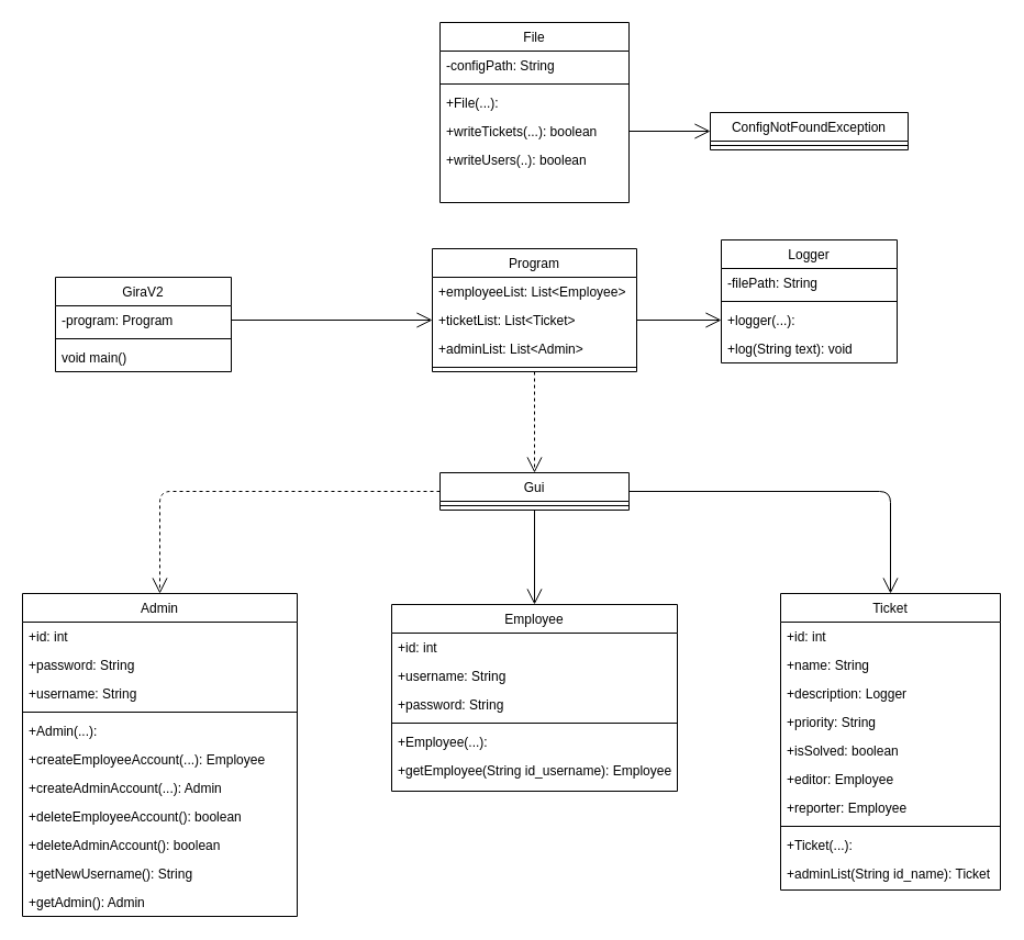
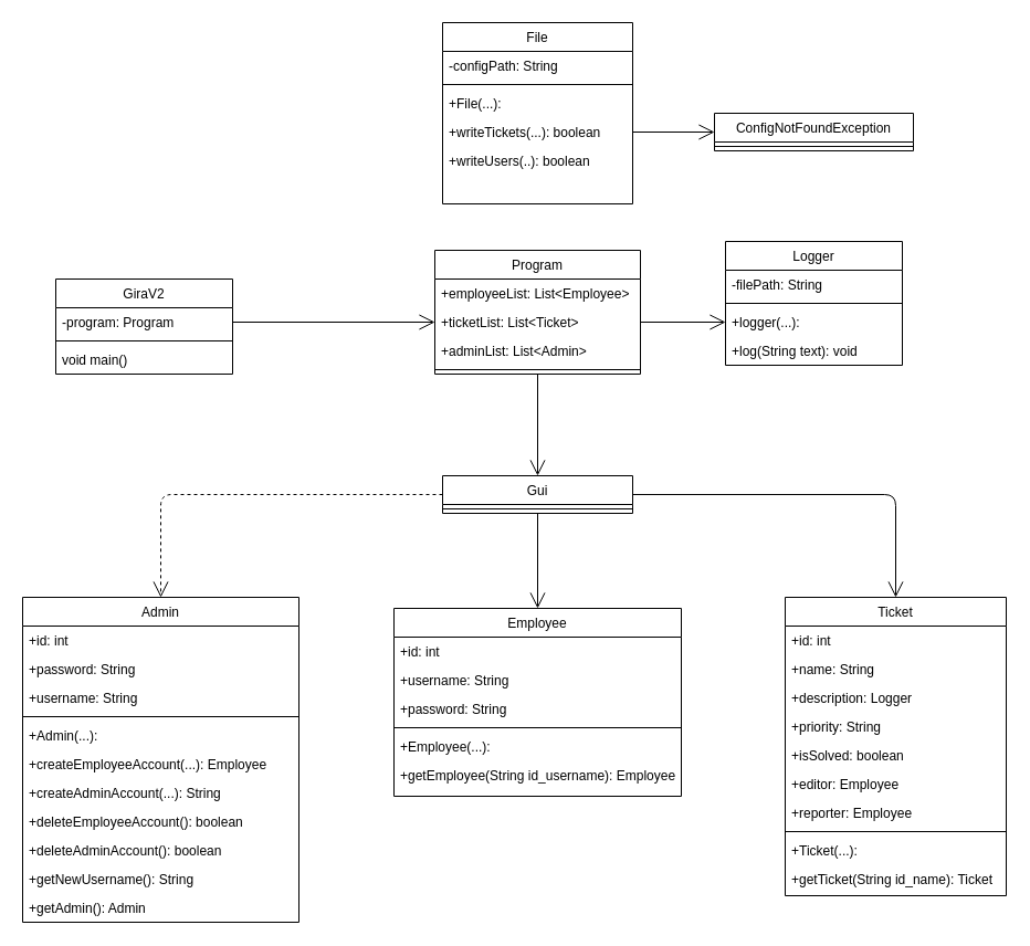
  <mxCell id="0" />
  <mxCell id="1" parent="0" />
  <mxCell id="2" value="Admin" style="swimlane;fontStyle=0;align=center;verticalAlign=top;childLayout=stackLayout;horizontal=1;startSize=26;horizontalStack=0;resizeParent=1;resizeLast=0;collapsible=1;marginBottom=0;rounded=0;shadow=0;strokeWidth=1;" parent="1" vertex="1"><mxGeometry x="20" y="540" width="250" height="294" as="geometry"><mxRectangle x="230" y="140" width="160" height="26" as="alternateBounds" /></mxGeometry></mxCell>
  <mxCell id="3" value="+id: int" style="text;align=left;verticalAlign=top;spacingLeft=4;spacingRight=4;overflow=hidden;rotatable=0;points=[[0,0.5],[1,0.5]];portConstraint=eastwest;rounded=0;shadow=0;html=0;" vertex="1" parent="2"><mxGeometry y="26" width="250" height="26" as="geometry" /></mxCell>
  <mxCell id="4" value="+password: String" style="text;align=left;verticalAlign=top;spacingLeft=4;spacingRight=4;overflow=hidden;rotatable=0;points=[[0,0.5],[1,0.5]];portConstraint=eastwest;rounded=0;shadow=0;html=0;" vertex="1" parent="2"><mxGeometry y="52" width="250" height="26" as="geometry" /></mxCell>
  <mxCell id="5" value="+username: String" style="text;align=left;verticalAlign=top;spacingLeft=4;spacingRight=4;overflow=hidden;rotatable=0;points=[[0,0.5],[1,0.5]];portConstraint=eastwest;rounded=0;shadow=0;html=0;" vertex="1" parent="2"><mxGeometry y="78" width="250" height="26" as="geometry" /></mxCell>
  <mxCell id="6" value="" style="line;html=1;strokeWidth=1;align=left;verticalAlign=middle;spacingTop=-1;spacingLeft=3;spacingRight=3;rotatable=0;labelPosition=right;points=[];portConstraint=eastwest;" parent="2" vertex="1"><mxGeometry y="104" width="250" height="8" as="geometry" /></mxCell>
  <mxCell id="7" value="+Admin(...):" style="text;align=left;verticalAlign=top;spacingLeft=4;spacingRight=4;overflow=hidden;rotatable=0;points=[[0,0.5],[1,0.5]];portConstraint=eastwest;" parent="2" vertex="1"><mxGeometry y="112" width="250" height="26" as="geometry" /></mxCell>
  <mxCell id="8" value="+createEmployeeAccount(...): Employee" style="text;align=left;verticalAlign=top;spacingLeft=4;spacingRight=4;overflow=hidden;rotatable=0;points=[[0,0.5],[1,0.5]];portConstraint=eastwest;" parent="2" vertex="1"><mxGeometry y="138" width="250" height="26" as="geometry" /></mxCell>
- <mxCell id="9" value="+createAdminAccount(...): Admin" style="text;align=left;verticalAlign=top;spacingLeft=4;spacingRight=4;overflow=hidden;rotatable=0;points=[[0,0.5],[1,0.5]];portConstraint=eastwest;" parent="2" vertex="1"><mxGeometry y="164" width="250" height="26" as="geometry" /></mxCell>
+ <mxCell id="9" value="+createAdminAccount(...): String" style="text;align=left;verticalAlign=top;spacingLeft=4;spacingRight=4;overflow=hidden;rotatable=0;points=[[0,0.5],[1,0.5]];portConstraint=eastwest;" parent="2" vertex="1"><mxGeometry y="164" width="250" height="26" as="geometry" /></mxCell>
  <mxCell id="10" value="+deleteEmployeeAccount(): boolean" style="text;align=left;verticalAlign=top;spacingLeft=4;spacingRight=4;overflow=hidden;rotatable=0;points=[[0,0.5],[1,0.5]];portConstraint=eastwest;" parent="2" vertex="1"><mxGeometry y="190" width="250" height="26" as="geometry" /></mxCell>
  <mxCell id="11" value="+deleteAdminAccount(): boolean" style="text;align=left;verticalAlign=top;spacingLeft=4;spacingRight=4;overflow=hidden;rotatable=0;points=[[0,0.5],[1,0.5]];portConstraint=eastwest;" parent="2" vertex="1"><mxGeometry y="216" width="250" height="26" as="geometry" /></mxCell>
  <mxCell id="12" value="+getNewUsername(): String" style="text;align=left;verticalAlign=top;spacingLeft=4;spacingRight=4;overflow=hidden;rotatable=0;points=[[0,0.5],[1,0.5]];portConstraint=eastwest;" parent="2" vertex="1"><mxGeometry y="242" width="250" height="26" as="geometry" /></mxCell>
  <mxCell id="13" value="+getAdmin(): Admin" style="text;align=left;verticalAlign=top;spacingLeft=4;spacingRight=4;overflow=hidden;rotatable=0;points=[[0,0.5],[1,0.5]];portConstraint=eastwest;" parent="2" vertex="1"><mxGeometry y="268" width="250" height="26" as="geometry" /></mxCell>
  <mxCell id="14" value="GiraV2" style="swimlane;fontStyle=0;align=center;verticalAlign=top;childLayout=stackLayout;horizontal=1;startSize=26;horizontalStack=0;resizeParent=1;resizeLast=0;collapsible=1;marginBottom=0;rounded=0;shadow=0;strokeWidth=1;" parent="1" vertex="1"><mxGeometry x="50" y="252" width="160" height="86" as="geometry"><mxRectangle x="340" y="380" width="170" height="26" as="alternateBounds" /></mxGeometry></mxCell>
  <mxCell id="15" value="-program: Program" style="text;align=left;verticalAlign=top;spacingLeft=4;spacingRight=4;overflow=hidden;rotatable=0;points=[[0,0.5],[1,0.5]];portConstraint=eastwest;" parent="14" vertex="1"><mxGeometry y="26" width="160" height="26" as="geometry" /></mxCell>
  <mxCell id="16" value="" style="line;html=1;strokeWidth=1;align=left;verticalAlign=middle;spacingTop=-1;spacingLeft=3;spacingRight=3;rotatable=0;labelPosition=right;points=[];portConstraint=eastwest;" parent="14" vertex="1"><mxGeometry y="52" width="160" height="8" as="geometry" /></mxCell>
  <mxCell id="17" value="void main()" style="text;align=left;verticalAlign=top;spacingLeft=4;spacingRight=4;overflow=hidden;rotatable=0;points=[[0,0.5],[1,0.5]];portConstraint=eastwest;" parent="14" vertex="1"><mxGeometry y="60" width="160" height="26" as="geometry" /></mxCell>
  <mxCell id="18" value="Employee" style="swimlane;fontStyle=0;align=center;verticalAlign=top;childLayout=stackLayout;horizontal=1;startSize=26;horizontalStack=0;resizeParent=1;resizeLast=0;collapsible=1;marginBottom=0;rounded=0;shadow=0;strokeWidth=1;" parent="1" vertex="1"><mxGeometry x="356" y="550" width="260" height="170" as="geometry"><mxRectangle x="550" y="140" width="160" height="26" as="alternateBounds" /></mxGeometry></mxCell>
  <mxCell id="19" value="+id: int" style="text;align=left;verticalAlign=top;spacingLeft=4;spacingRight=4;overflow=hidden;rotatable=0;points=[[0,0.5],[1,0.5]];portConstraint=eastwest;rounded=0;shadow=0;html=0;" parent="18" vertex="1"><mxGeometry y="26" width="260" height="26" as="geometry" /></mxCell>
  <mxCell id="20" value="+username: String" style="text;align=left;verticalAlign=top;spacingLeft=4;spacingRight=4;overflow=hidden;rotatable=0;points=[[0,0.5],[1,0.5]];portConstraint=eastwest;rounded=0;shadow=0;html=0;" parent="18" vertex="1"><mxGeometry y="52" width="260" height="26" as="geometry" /></mxCell>
  <mxCell id="21" value="+password: String" style="text;align=left;verticalAlign=top;spacingLeft=4;spacingRight=4;overflow=hidden;rotatable=0;points=[[0,0.5],[1,0.5]];portConstraint=eastwest;rounded=0;shadow=0;html=0;" vertex="1" parent="18"><mxGeometry y="78" width="260" height="26" as="geometry" /></mxCell>
  <mxCell id="22" value="" style="line;html=1;strokeWidth=1;align=left;verticalAlign=middle;spacingTop=-1;spacingLeft=3;spacingRight=3;rotatable=0;labelPosition=right;points=[];portConstraint=eastwest;" parent="18" vertex="1"><mxGeometry y="104" width="260" height="8" as="geometry" /></mxCell>
  <mxCell id="23" value="+Employee(...):" style="text;align=left;verticalAlign=top;spacingLeft=4;spacingRight=4;overflow=hidden;rotatable=0;points=[[0,0.5],[1,0.5]];portConstraint=eastwest;" parent="18" vertex="1"><mxGeometry y="112" width="260" height="26" as="geometry" /></mxCell>
  <mxCell id="24" value="+getEmployee(String id_username): Employee" style="text;align=left;verticalAlign=top;spacingLeft=4;spacingRight=4;overflow=hidden;rotatable=0;points=[[0,0.5],[1,0.5]];portConstraint=eastwest;" parent="18" vertex="1"><mxGeometry y="138" width="260" height="26" as="geometry" /></mxCell>
  <mxCell id="25" value="Ticket" style="swimlane;fontStyle=0;align=center;verticalAlign=top;childLayout=stackLayout;horizontal=1;startSize=26;horizontalStack=0;resizeParent=1;resizeLast=0;collapsible=1;marginBottom=0;rounded=0;shadow=0;strokeWidth=1;" parent="1" vertex="1"><mxGeometry x="710" y="540" width="200" height="270" as="geometry"><mxRectangle x="230" y="140" width="160" height="26" as="alternateBounds" /></mxGeometry></mxCell>
  <mxCell id="26" value="+id: int" style="text;align=left;verticalAlign=top;spacingLeft=4;spacingRight=4;overflow=hidden;rotatable=0;points=[[0,0.5],[1,0.5]];portConstraint=eastwest;" parent="25" vertex="1"><mxGeometry y="26" width="200" height="26" as="geometry" /></mxCell>
  <mxCell id="27" value="+name: String" style="text;align=left;verticalAlign=top;spacingLeft=4;spacingRight=4;overflow=hidden;rotatable=0;points=[[0,0.5],[1,0.5]];portConstraint=eastwest;rounded=0;shadow=0;html=0;" parent="25" vertex="1"><mxGeometry y="52" width="200" height="26" as="geometry" /></mxCell>
  <mxCell id="28" value="+description: Logger" style="text;align=left;verticalAlign=top;spacingLeft=4;spacingRight=4;overflow=hidden;rotatable=0;points=[[0,0.5],[1,0.5]];portConstraint=eastwest;rounded=0;shadow=0;html=0;" parent="25" vertex="1"><mxGeometry y="78" width="200" height="26" as="geometry" /></mxCell>
  <mxCell id="29" value="+priority: String" style="text;align=left;verticalAlign=top;spacingLeft=4;spacingRight=4;overflow=hidden;rotatable=0;points=[[0,0.5],[1,0.5]];portConstraint=eastwest;rounded=0;shadow=0;html=0;" parent="25" vertex="1"><mxGeometry y="104" width="200" height="26" as="geometry" /></mxCell>
  <mxCell id="30" value="+isSolved: boolean" style="text;align=left;verticalAlign=top;spacingLeft=4;spacingRight=4;overflow=hidden;rotatable=0;points=[[0,0.5],[1,0.5]];portConstraint=eastwest;rounded=0;shadow=0;html=0;" parent="25" vertex="1"><mxGeometry y="130" width="200" height="26" as="geometry" /></mxCell>
  <mxCell id="31" value="+editor: Employee" style="text;align=left;verticalAlign=top;spacingLeft=4;spacingRight=4;overflow=hidden;rotatable=0;points=[[0,0.5],[1,0.5]];portConstraint=eastwest;rounded=0;shadow=0;html=0;" parent="25" vertex="1"><mxGeometry y="156" width="200" height="26" as="geometry" /></mxCell>
  <mxCell id="32" value="+reporter: Employee" style="text;align=left;verticalAlign=top;spacingLeft=4;spacingRight=4;overflow=hidden;rotatable=0;points=[[0,0.5],[1,0.5]];portConstraint=eastwest;rounded=0;shadow=0;html=0;" parent="25" vertex="1"><mxGeometry y="182" width="200" height="26" as="geometry" /></mxCell>
  <mxCell id="33" value="" style="line;html=1;strokeWidth=1;align=left;verticalAlign=middle;spacingTop=-1;spacingLeft=3;spacingRight=3;rotatable=0;labelPosition=right;points=[];portConstraint=eastwest;" parent="25" vertex="1"><mxGeometry y="208" width="200" height="8" as="geometry" /></mxCell>
  <mxCell id="34" value="+Ticket(...):" style="text;align=left;verticalAlign=top;spacingLeft=4;spacingRight=4;overflow=hidden;rotatable=0;points=[[0,0.5],[1,0.5]];portConstraint=eastwest;" parent="25" vertex="1"><mxGeometry y="216" width="200" height="26" as="geometry" /></mxCell>
- <mxCell id="35" value="+adminList(String id_name): Ticket" style="text;align=left;verticalAlign=top;spacingLeft=4;spacingRight=4;overflow=hidden;rotatable=0;points=[[0,0.5],[1,0.5]];portConstraint=eastwest;" parent="25" vertex="1"><mxGeometry y="242" width="200" height="26" as="geometry" /></mxCell>
+ <mxCell id="35" value="+getTicket(String id_name): Ticket" style="text;align=left;verticalAlign=top;spacingLeft=4;spacingRight=4;overflow=hidden;rotatable=0;points=[[0,0.5],[1,0.5]];portConstraint=eastwest;" parent="25" vertex="1"><mxGeometry y="242" width="200" height="26" as="geometry" /></mxCell>
  <mxCell id="36" value="Gui" style="swimlane;fontStyle=0;align=center;verticalAlign=top;childLayout=stackLayout;horizontal=1;startSize=26;horizontalStack=0;resizeParent=1;resizeLast=0;collapsible=1;marginBottom=0;rounded=0;shadow=0;strokeWidth=1;" vertex="1" parent="1"><mxGeometry x="400" y="430" width="172" height="34" as="geometry"><mxRectangle x="550" y="140" width="160" height="26" as="alternateBounds" /></mxGeometry></mxCell>
  <mxCell id="37" value="" style="line;html=1;strokeWidth=1;align=left;verticalAlign=middle;spacingTop=-1;spacingLeft=3;spacingRight=3;rotatable=0;labelPosition=right;points=[];portConstraint=eastwest;" vertex="1" parent="36"><mxGeometry y="26" width="172" height="8" as="geometry" /></mxCell>
  <mxCell id="38" value="File" style="swimlane;fontStyle=0;align=center;verticalAlign=top;childLayout=stackLayout;horizontal=1;startSize=26;horizontalStack=0;resizeParent=1;resizeLast=0;collapsible=1;marginBottom=0;rounded=0;shadow=0;strokeWidth=1;" vertex="1" parent="1"><mxGeometry x="400" y="20" width="172" height="164" as="geometry"><mxRectangle x="550" y="140" width="160" height="26" as="alternateBounds" /></mxGeometry></mxCell>
  <mxCell id="39" value="-configPath: String" style="text;align=left;verticalAlign=top;spacingLeft=4;spacingRight=4;overflow=hidden;rotatable=0;points=[[0,0.5],[1,0.5]];portConstraint=eastwest;" vertex="1" parent="38"><mxGeometry y="26" width="172" height="26" as="geometry" /></mxCell>
  <mxCell id="40" value="" style="line;html=1;strokeWidth=1;align=left;verticalAlign=middle;spacingTop=-1;spacingLeft=3;spacingRight=3;rotatable=0;labelPosition=right;points=[];portConstraint=eastwest;" vertex="1" parent="38"><mxGeometry y="52" width="172" height="8" as="geometry" /></mxCell>
  <mxCell id="41" value="+File(...):" style="text;align=left;verticalAlign=top;spacingLeft=4;spacingRight=4;overflow=hidden;rotatable=0;points=[[0,0.5],[1,0.5]];portConstraint=eastwest;" vertex="1" parent="38"><mxGeometry y="60" width="172" height="26" as="geometry" /></mxCell>
  <mxCell id="42" value="+writeTickets(...): boolean" style="text;align=left;verticalAlign=top;spacingLeft=4;spacingRight=4;overflow=hidden;rotatable=0;points=[[0,0.5],[1,0.5]];portConstraint=eastwest;" vertex="1" parent="38"><mxGeometry y="86" width="172" height="26" as="geometry" /></mxCell>
  <mxCell id="43" value="+writeUsers(..): boolean" style="text;align=left;verticalAlign=top;spacingLeft=4;spacingRight=4;overflow=hidden;rotatable=0;points=[[0,0.5],[1,0.5]];portConstraint=eastwest;" vertex="1" parent="38"><mxGeometry y="112" width="172" height="26" as="geometry" /></mxCell>
  <mxCell id="44" value="Program" style="swimlane;fontStyle=0;align=center;verticalAlign=top;childLayout=stackLayout;horizontal=1;startSize=26;horizontalStack=0;resizeParent=1;resizeLast=0;collapsible=1;marginBottom=0;rounded=0;shadow=0;strokeWidth=1;" vertex="1" parent="1"><mxGeometry x="393" y="226" width="186" height="112" as="geometry"><mxRectangle x="340" y="380" width="170" height="26" as="alternateBounds" /></mxGeometry></mxCell>
  <mxCell id="45" value="+employeeList: List&lt;Employee&gt;" style="text;align=left;verticalAlign=top;spacingLeft=4;spacingRight=4;overflow=hidden;rotatable=0;points=[[0,0.5],[1,0.5]];portConstraint=eastwest;" vertex="1" parent="44"><mxGeometry y="26" width="186" height="26" as="geometry" /></mxCell>
  <mxCell id="46" value="+ticketList: List&lt;Ticket&gt;" style="text;align=left;verticalAlign=top;spacingLeft=4;spacingRight=4;overflow=hidden;rotatable=0;points=[[0,0.5],[1,0.5]];portConstraint=eastwest;" vertex="1" parent="44"><mxGeometry y="52" width="186" height="26" as="geometry" /></mxCell>
  <mxCell id="47" value="+adminList: List&lt;Admin&gt;" style="text;align=left;verticalAlign=top;spacingLeft=4;spacingRight=4;overflow=hidden;rotatable=0;points=[[0,0.5],[1,0.5]];portConstraint=eastwest;" vertex="1" parent="44"><mxGeometry y="78" width="186" height="26" as="geometry" /></mxCell>
  <mxCell id="48" value="" style="line;html=1;strokeWidth=1;align=left;verticalAlign=middle;spacingTop=-1;spacingLeft=3;spacingRight=3;rotatable=0;labelPosition=right;points=[];portConstraint=eastwest;" vertex="1" parent="44"><mxGeometry y="104" width="186" height="8" as="geometry" /></mxCell>
  <mxCell id="49" value="Logger" style="swimlane;fontStyle=0;align=center;verticalAlign=top;childLayout=stackLayout;horizontal=1;startSize=26;horizontalStack=0;resizeParent=1;resizeLast=0;collapsible=1;marginBottom=0;rounded=0;shadow=0;strokeWidth=1;" vertex="1" parent="1"><mxGeometry x="656" y="218" width="160" height="112" as="geometry"><mxRectangle x="340" y="380" width="170" height="26" as="alternateBounds" /></mxGeometry></mxCell>
  <mxCell id="50" value="-filePath: String" style="text;align=left;verticalAlign=top;spacingLeft=4;spacingRight=4;overflow=hidden;rotatable=0;points=[[0,0.5],[1,0.5]];portConstraint=eastwest;" vertex="1" parent="49"><mxGeometry y="26" width="160" height="26" as="geometry" /></mxCell>
  <mxCell id="51" value="" style="line;html=1;strokeWidth=1;align=left;verticalAlign=middle;spacingTop=-1;spacingLeft=3;spacingRight=3;rotatable=0;labelPosition=right;points=[];portConstraint=eastwest;" vertex="1" parent="49"><mxGeometry y="52" width="160" height="8" as="geometry" /></mxCell>
  <mxCell id="52" value="+logger(...):" style="text;align=left;verticalAlign=top;spacingLeft=4;spacingRight=4;overflow=hidden;rotatable=0;points=[[0,0.5],[1,0.5]];portConstraint=eastwest;" vertex="1" parent="49"><mxGeometry y="60" width="160" height="26" as="geometry" /></mxCell>
  <mxCell id="53" value="+log(String text): void" style="text;align=left;verticalAlign=top;spacingLeft=4;spacingRight=4;overflow=hidden;rotatable=0;points=[[0,0.5],[1,0.5]];portConstraint=eastwest;" vertex="1" parent="49"><mxGeometry y="86" width="160" height="26" as="geometry" /></mxCell>
  <mxCell id="54" value="ConfigNotFoundException" style="swimlane;fontStyle=0;align=center;verticalAlign=top;childLayout=stackLayout;horizontal=1;startSize=26;horizontalStack=0;resizeParent=1;resizeLast=0;collapsible=1;marginBottom=0;rounded=0;shadow=0;strokeWidth=1;" vertex="1" parent="1"><mxGeometry x="646" y="102" width="180" height="34" as="geometry"><mxRectangle x="340" y="380" width="170" height="26" as="alternateBounds" /></mxGeometry></mxCell>
  <mxCell id="55" value="" style="line;html=1;strokeWidth=1;align=left;verticalAlign=middle;spacingTop=-1;spacingLeft=3;spacingRight=3;rotatable=0;labelPosition=right;points=[];portConstraint=eastwest;" vertex="1" parent="54"><mxGeometry y="26" width="180" height="8" as="geometry" /></mxCell>
  <mxCell id="56" value="" style="endArrow=open;endFill=1;endSize=12;html=1;exitX=1;exitY=0.5;exitDx=0;exitDy=0;entryX=0;entryY=0.5;entryDx=0;entryDy=0;" edge="1" parent="1" source="15" target="46"><mxGeometry width="160" relative="1" as="geometry"><mxPoint x="310" y="460" as="sourcePoint" /><mxPoint x="470" y="460" as="targetPoint" /></mxGeometry></mxCell>
- <mxCell id="57" value="" style="endArrow=open;endFill=1;endSize=12;html=1;exitX=0.5;exitY=1;exitDx=0;exitDy=0;entryX=0.5;entryY=0;entryDx=0;entryDy=0;dashed=1;" edge="1" parent="1" source="44" target="36"><mxGeometry width="160" relative="1" as="geometry"><mxPoint x="310" y="460" as="sourcePoint" /><mxPoint x="470" y="460" as="targetPoint" /></mxGeometry></mxCell>
+ <mxCell id="57" value="" style="endArrow=open;endFill=1;endSize=12;html=1;exitX=0.5;exitY=1;exitDx=0;exitDy=0;entryX=0.5;entryY=0;entryDx=0;entryDy=0;" edge="1" parent="1" source="44" target="36"><mxGeometry width="160" relative="1" as="geometry"><mxPoint x="310" y="460" as="sourcePoint" /><mxPoint x="470" y="460" as="targetPoint" /></mxGeometry></mxCell>
  <mxCell id="58" value="" style="endArrow=open;endFill=1;endSize=12;html=1;exitX=0.5;exitY=1;exitDx=0;exitDy=0;entryX=0.5;entryY=0;entryDx=0;entryDy=0;" edge="1" parent="1" source="36" target="18"><mxGeometry width="160" relative="1" as="geometry"><mxPoint x="310" y="460" as="sourcePoint" /><mxPoint x="470" y="460" as="targetPoint" /></mxGeometry></mxCell>
  <mxCell id="59" value="" style="endArrow=open;endFill=1;endSize=12;html=1;exitX=0;exitY=0.5;exitDx=0;exitDy=0;entryX=0.5;entryY=0;entryDx=0;entryDy=0;dashed=1;" edge="1" parent="1" source="36" target="2"><mxGeometry width="160" relative="1" as="geometry"><mxPoint x="310" y="460" as="sourcePoint" /><mxPoint x="470" y="460" as="targetPoint" /><Array as="points"><mxPoint x="145" y="447" /></Array></mxGeometry></mxCell>
  <mxCell id="60" value="" style="endArrow=open;endFill=1;endSize=12;html=1;exitX=1;exitY=0.5;exitDx=0;exitDy=0;entryX=0.5;entryY=0;entryDx=0;entryDy=0;" edge="1" parent="1" source="36" target="25"><mxGeometry width="160" relative="1" as="geometry"><mxPoint x="310" y="460" as="sourcePoint" /><mxPoint x="470" y="460" as="targetPoint" /><Array as="points"><mxPoint x="810" y="447" /></Array></mxGeometry></mxCell>
  <mxCell id="61" value="" style="endArrow=open;endFill=1;endSize=12;html=1;exitX=1;exitY=0.5;exitDx=0;exitDy=0;entryX=0;entryY=0.5;entryDx=0;entryDy=0;" edge="1" parent="1" source="46" target="52"><mxGeometry width="160" relative="1" as="geometry"><mxPoint x="310" y="460" as="sourcePoint" /><mxPoint x="470" y="460" as="targetPoint" /></mxGeometry></mxCell>
  <mxCell id="62" value="" style="endArrow=open;endFill=1;endSize=12;html=1;exitX=1;exitY=0.5;exitDx=0;exitDy=0;entryX=0;entryY=0.5;entryDx=0;entryDy=0;" edge="1" parent="1" source="42" target="54"><mxGeometry width="160" relative="1" as="geometry"><mxPoint x="310" y="360" as="sourcePoint" /><mxPoint x="470" y="360" as="targetPoint" /></mxGeometry></mxCell>
